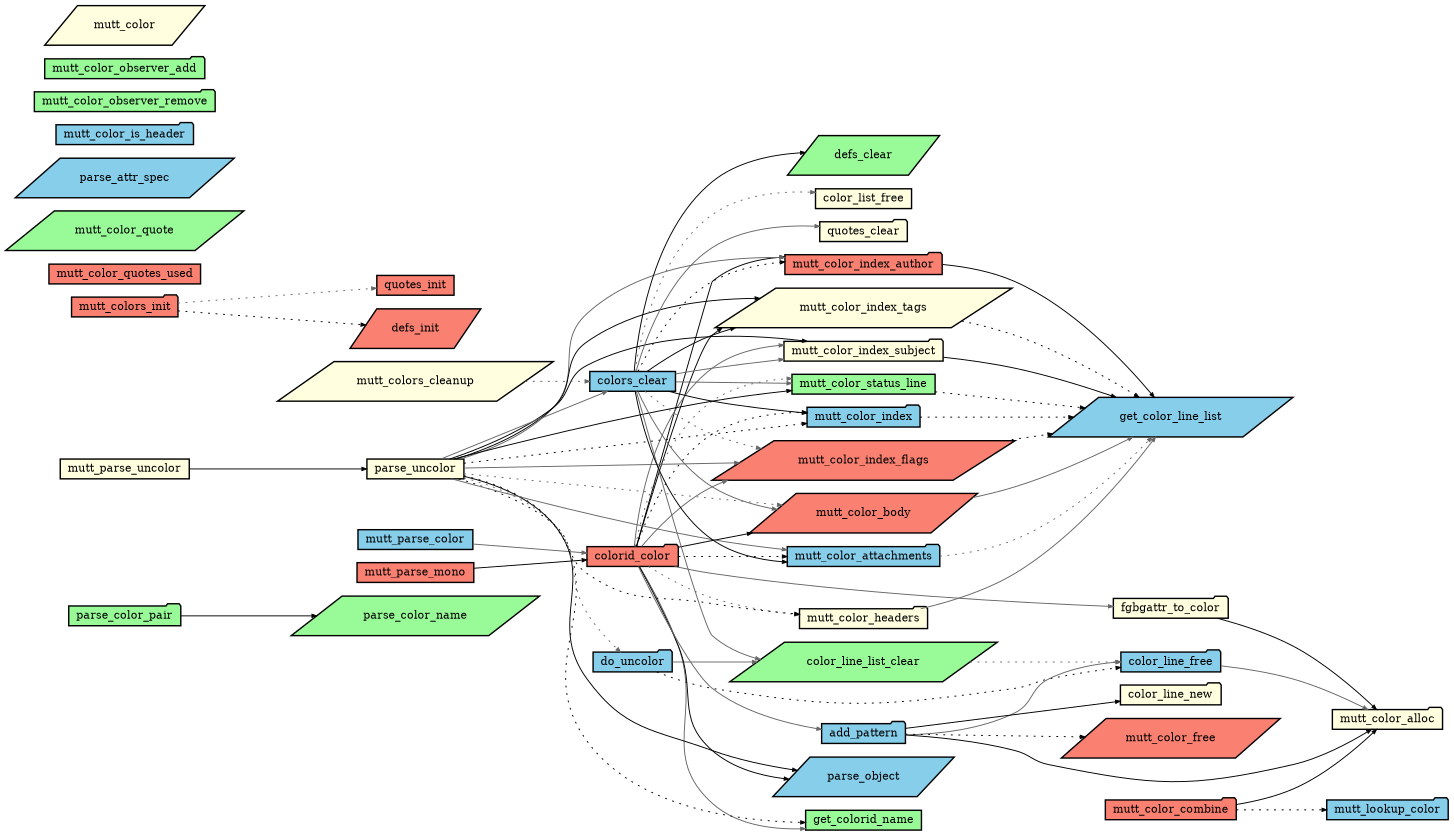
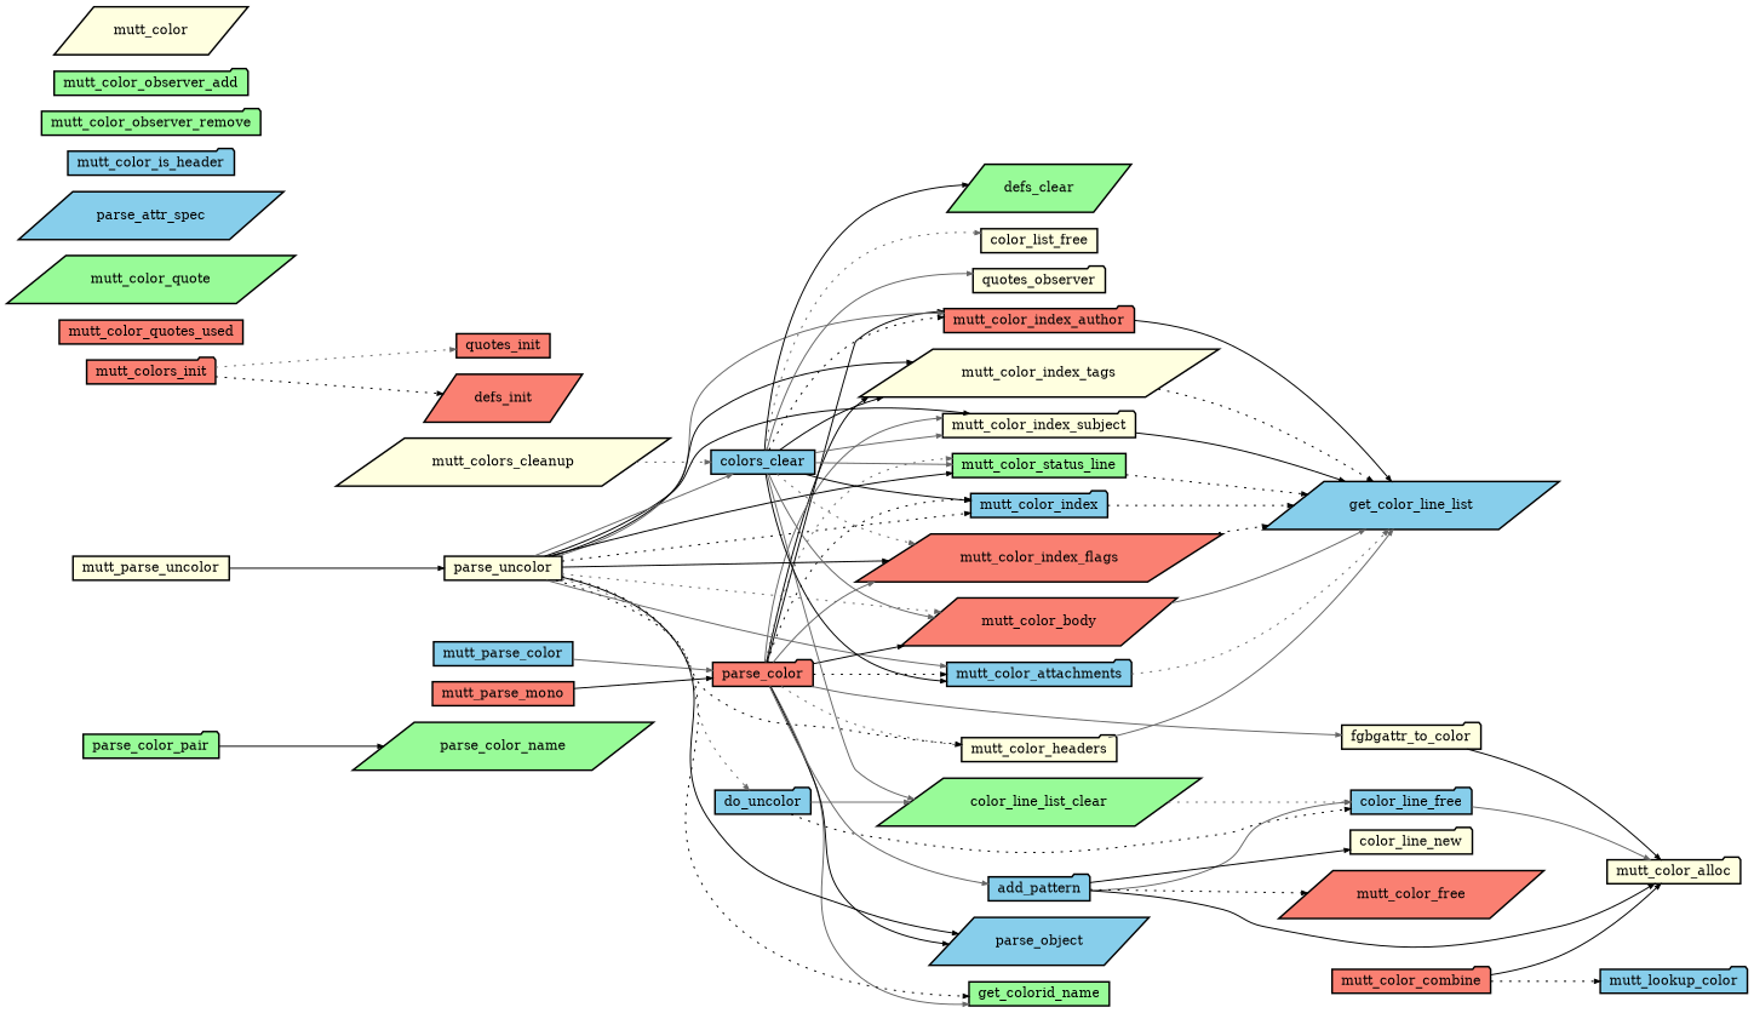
  digraph {
    compound=true
    nodesep=0.2
    rankdir=LR
    ranksep=0.5
    node [color=black fillcolor=skyblue fontsize=12 penwidth=1.5 shape=folder style=filled]
    edge [arrowsize=0.5 color=black penwidth=1.0 style=dotted]
    parse_color_pair [fillcolor=palegreen height=0.2]
    parse_color_name [fillcolor=palegreen height=0.2 shape=parallelogram]
    mutt_color_index [height=0.2]
    get_color_line_list [height=0.2 shape=parallelogram]
    mutt_color_index_author [fillcolor=salmon height=0.2]
    mutt_color_index_tags [fillcolor=lightyellow height=0.2 shape=parallelogram]
    mutt_color_index_subject [fillcolor=lightyellow height=0.2]
    mutt_color_status_line [fillcolor=palegreen height=0.2 shape=box]
    fgbgattr_to_color [fillcolor=lightyellow height=0.2]
    mutt_color_alloc [fillcolor=lightyellow height=0.2]
    mutt_color_index_flags [fillcolor=salmon height=0.2 shape=parallelogram]
    do_uncolor [height=0.2]
    color_line_free [height=0.2]
    color_line_list_clear [fillcolor=palegreen height=0.2 shape=parallelogram]
    mutt_color_free [fillcolor=salmon height=0.2 shape=parallelogram]
    mutt_parse_mono [fillcolor=salmon height=0.2 shape=box]
-   parse_color [fillcolor=salmon height=0.2 label=colorid_color]
+   parse_color [fillcolor=salmon height=0.2]
    mutt_color_headers [fillcolor=lightyellow height=0.2]
    mutt_color_body [fillcolor=salmon height=0.2 shape=parallelogram]
    get_colorid_name [fillcolor=palegreen height=0.2 shape=box]
    parse_object [height=0.2 shape=parallelogram]
    mutt_color_attachments [height=0.2]
    add_pattern [height=0.2]
    color_line_new [fillcolor=lightyellow height=0.2]
    mutt_parse_color [height=0.2 shape=box]
    mutt_colors_init [fillcolor=salmon height=0.2]
    quotes_init [fillcolor=salmon height=0.2 shape=box]
    defs_init [fillcolor=salmon height=0.2 shape=parallelogram]
    parse_uncolor [fillcolor=lightyellow height=0.2 shape=box]
    colors_clear [height=0.2 shape=box]
-   quotes_clear [fillcolor=lightyellow height=0.2]
+   quotes_clear [fillcolor=lightyellow height=0.2 label=quotes_observer]
    defs_clear [fillcolor=palegreen height=0.2 shape=parallelogram]
    color_list_free [fillcolor=lightyellow height=0.2 shape=box]
    mutt_parse_uncolor [fillcolor=lightyellow height=0.2 shape=box]
    mutt_colors_cleanup [fillcolor=lightyellow height=0.2 shape=parallelogram]
    mutt_color_combine [fillcolor=salmon height=0.2]
    mutt_lookup_color [height=0.2]
    mutt_color_quotes_used [fillcolor=salmon height=0.2 shape=box]
    mutt_color_quote [fillcolor=palegreen height=0.2 shape=parallelogram]
    parse_attr_spec [height=0.2 shape=parallelogram]
    mutt_color_is_header [height=0.2]
    mutt_color_observer_remove [fillcolor=palegreen height=0.2]
    mutt_color_observer_add [fillcolor=palegreen height=0.2]
    mutt_color [fillcolor=lightyellow height=0.2 shape=parallelogram]
    parse_color_pair -> parse_color_name [style=solid]
    mutt_color_index -> get_color_line_list
    mutt_color_index_author -> get_color_line_list [style=bold]
    mutt_color_index_tags -> get_color_line_list
    mutt_color_index_subject -> get_color_line_list [style=solid]
    mutt_color_status_line -> get_color_line_list
    fgbgattr_to_color -> mutt_color_alloc [style=bold]
    mutt_color_index_flags -> get_color_line_list
    do_uncolor -> color_line_free
    do_uncolor -> color_line_list_clear [color=gray40 style=bold]
    color_line_free -> mutt_color_alloc [color=gray40 style=solid]
    color_line_list_clear -> color_line_free [color=gray40]
    mutt_parse_mono -> parse_color [style=solid]
    parse_color -> mutt_color_index
    parse_color -> mutt_color_index_author [style=bold]
    parse_color -> mutt_color_index_tags [style=bold]
    parse_color -> mutt_color_index_subject [color=gray40 style=bold]
    parse_color -> mutt_color_status_line [color=gray40]
    parse_color -> fgbgattr_to_color [color=gray40 style=solid]
    parse_color -> mutt_color_index_flags [color=gray40 style=solid]
    parse_color -> mutt_color_headers [color=gray40]
    parse_color -> mutt_color_body [style=bold]
    parse_color -> get_colorid_name [color=gray40 style=bold]
    parse_color -> parse_object [style=solid]
    parse_color -> mutt_color_attachments
    parse_color -> add_pattern [color=gray40 style=solid]
    mutt_color_headers -> get_color_line_list [color=gray40 style=bold]
    mutt_color_body -> get_color_line_list [color=gray40 style=bold]
    mutt_color_attachments -> get_color_line_list [color=gray40]
    add_pattern -> mutt_color_alloc [style=solid]
    add_pattern -> color_line_free [color=gray40 style=bold]
    add_pattern -> mutt_color_free
    add_pattern -> color_line_new [style=solid]
    mutt_parse_color -> parse_color [color=gray40 style=bold]
    mutt_colors_init -> quotes_init [color=gray40]
    mutt_colors_init -> defs_init
    parse_uncolor -> mutt_color_index
    parse_uncolor -> mutt_color_index_author [color=gray40 style=bold]
    parse_uncolor -> mutt_color_index_tags [style=bold]
    parse_uncolor -> mutt_color_index_subject [style=solid]
    parse_uncolor -> mutt_color_status_line [style=solid]
-   parse_uncolor -> mutt_color_index_flags [color=gray40 style=bold]
+   parse_uncolor -> mutt_color_index_flags [style=bold]
    parse_uncolor -> do_uncolor [color=gray40]
    parse_uncolor -> mutt_color_headers
    parse_uncolor -> mutt_color_body [color=gray40]
    parse_uncolor -> get_colorid_name
    parse_uncolor -> parse_object [style=bold]
    parse_uncolor -> mutt_color_attachments [color=gray40 style=bold]
    parse_uncolor -> colors_clear [color=gray40 style=solid]
    colors_clear -> mutt_color_index [style=solid]
    colors_clear -> mutt_color_index_author
    colors_clear -> mutt_color_index_tags [style=solid]
    colors_clear -> mutt_color_index_subject [color=gray40 style=solid]
    colors_clear -> mutt_color_status_line [color=gray40 style=bold]
    colors_clear -> mutt_color_index_flags [color=gray40]
    colors_clear -> color_line_list_clear [color=gray40 style=solid]
    colors_clear -> mutt_color_body [color=gray40 style=solid]
    colors_clear -> mutt_color_attachments [style=solid]
    colors_clear -> quotes_clear [color=gray40 style=bold]
    colors_clear -> defs_clear [style=solid]
    colors_clear -> color_list_free [color=gray40]
    mutt_parse_uncolor -> parse_uncolor [style=bold]
    mutt_colors_cleanup -> colors_clear [color=gray40]
    mutt_color_combine -> mutt_color_alloc [style=solid]
    mutt_color_combine -> mutt_lookup_color
  }
